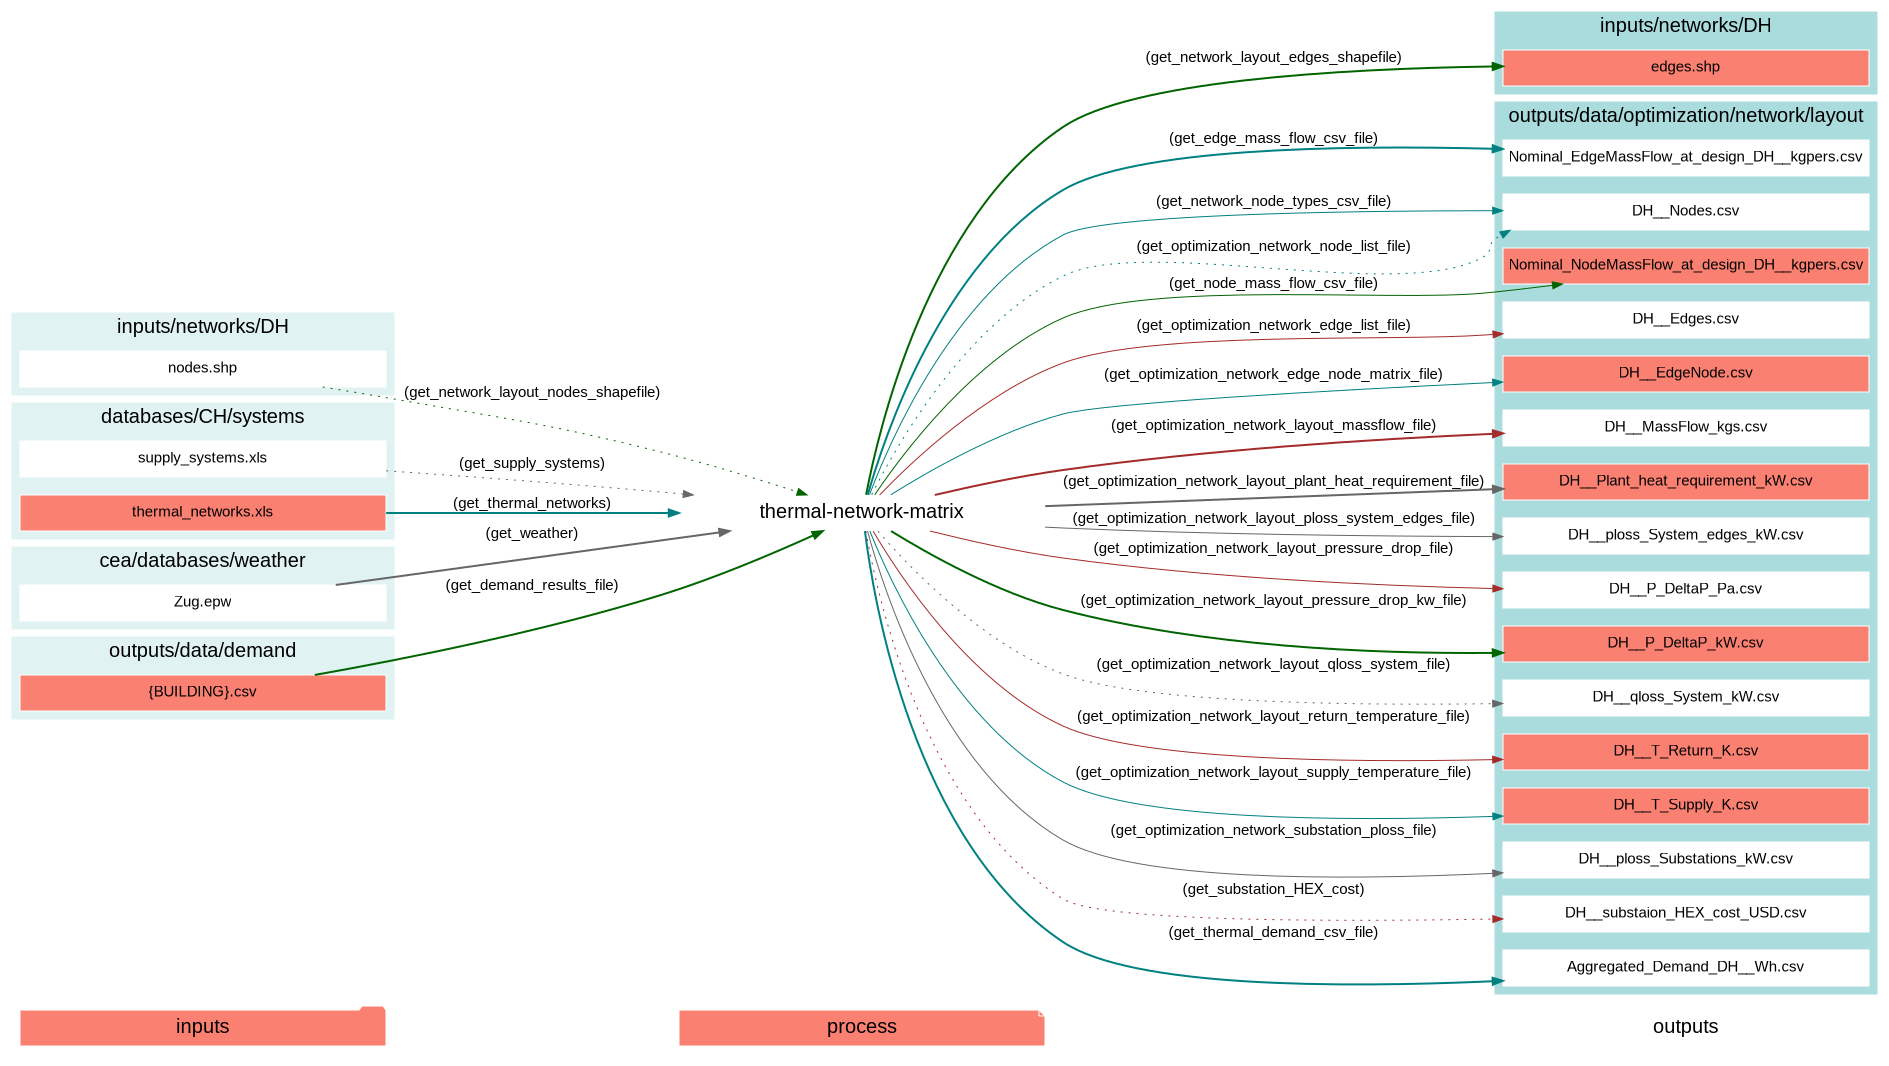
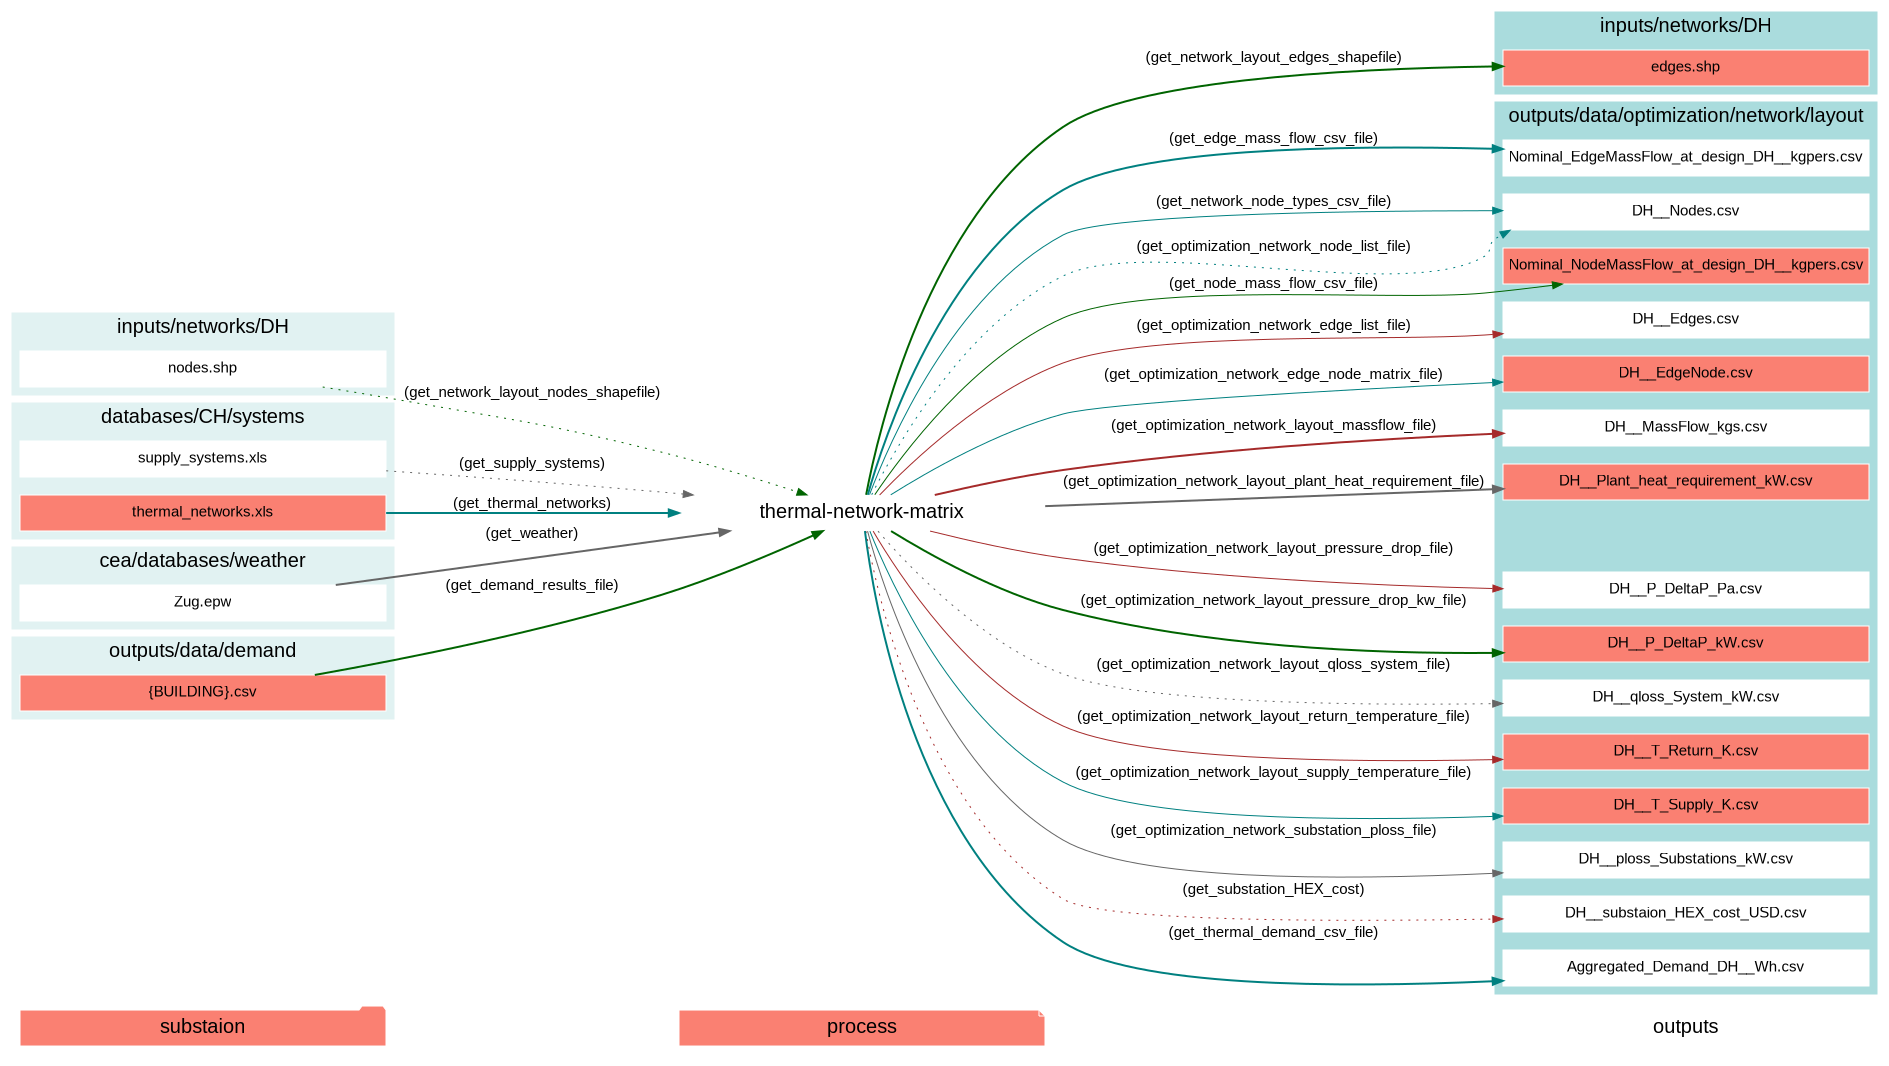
  digraph {
    fontname=arial
    newrank=true
    rankdir=LR
    node [color=white fillcolor=white fixedsize=true fontname=arial fontsize=15 shape=box style=filled]
    edge [fontname=arial fontsize=15 style=bold color=teal]
    process [fillcolor=salmon fontsize=20 shape=note width=5.085]
    outputs [fontsize=20 shape=folder width=5.085]
-   inputs [fillcolor=salmon fontsize=20 shape=folder width=5.085]
+   inputs [fillcolor=salmon fontsize=20 shape=folder width=5.085 label=substaion]
    "nodes.shp" [width=5.085]
    "supply_systems.xls" [width=5.085]
    "thermal_networks.xls" [fillcolor=salmon width=5.085]
    "Zug.epw" [width=5.085]
    "edges.shp" [fillcolor=salmon width=5.085]
    "{BUILDING}.csv" [fillcolor=salmon width=5.085]
    "Nominal_EdgeMassFlow_at_design_DH__kgpers.csv" [width=5.085]
    "DH__Nodes.csv" [width=5.085]
    "Nominal_NodeMassFlow_at_design_DH__kgpers.csv" [fillcolor=salmon width=5.085]
    "DH__Edges.csv" [width=5.085]
    "DH__EdgeNode.csv" [fillcolor=salmon width=5.085]
    "DH__MassFlow_kgs.csv" [width=5.085]
    "DH__Plant_heat_requirement_kW.csv" [fillcolor=salmon width=5.085]
-   "DH__ploss_System_edges_kW.csv" [width=5.085]
    "DH__P_DeltaP_Pa.csv" [width=5.085]
    "DH__P_DeltaP_kW.csv" [fillcolor=salmon width=5.085]
    "DH__qloss_System_kW.csv" [width=5.085]
    "DH__T_Return_K.csv" [fillcolor=salmon width=5.085]
    "DH__T_Supply_K.csv" [fillcolor=salmon width=5.085]
    "DH__ploss_Substations_kW.csv" [width=5.085]
    "DH__substaion_HEX_cost_USD.csv" [width=5.085]
    "Aggregated_Demand_DH__Wh.csv" [width=5.085]
    "thermal-network-matrix" [fontsize=20 shape=note width=5.085]
    subgraph cluster_1 {
      fontsize=25
      style=invis
      process
      outputs
      inputs
    }
    subgraph cluster_2 {
      color="#E1F2F2"
      fontsize=20
      label="inputs/networks/DH"
      rank=same
      style=filled
      "nodes.shp"
    }
    subgraph cluster_3 {
      color="#E1F2F2"
      fontsize=20
      label="cea/databases/weather"
      rank=same
      style=filled
      "Zug.epw"
    }
    subgraph cluster_4 {
      color="#E1F2F2"
      fontsize=20
      label="databases/CH/systems"
      rank=same
      style=filled
      "supply_systems.xls"
      "thermal_networks.xls"
    }
    subgraph cluster_5 {
      color="#aadcdd"
      fontsize=20
      label="inputs/networks/DH"
      rank=same
      style=filled
      "edges.shp"
    }
    subgraph cluster_6 {
      color="#E1F2F2"
      fontsize=20
      label="outputs/data/demand"
      rank=same
      style=filled
      "{BUILDING}.csv"
    }
    subgraph cluster_7 {
      color="#aadcdd"
      fontsize=20
      label="outputs/data/optimization/network/layout"
      rank=same
      style=filled
      "Nominal_EdgeMassFlow_at_design_DH__kgpers.csv"
      "DH__Nodes.csv"
      "Nominal_NodeMassFlow_at_design_DH__kgpers.csv"
      "DH__Edges.csv"
      "DH__EdgeNode.csv"
      "DH__MassFlow_kgs.csv"
      "DH__Plant_heat_requirement_kW.csv"
-     "DH__ploss_System_edges_kW.csv"
      "DH__P_DeltaP_Pa.csv"
      "DH__P_DeltaP_kW.csv"
      "DH__qloss_System_kW.csv"
      "DH__T_Return_K.csv"
      "DH__T_Supply_K.csv"
      "DH__ploss_Substations_kW.csv"
      "DH__substaion_HEX_cost_USD.csv"
      "Aggregated_Demand_DH__Wh.csv"
    }
    process -> outputs [style=invis color=""]
    inputs -> process [style=invis color=""]
    "nodes.shp" -> "thermal-network-matrix" [color=darkgreen label="(get_network_layout_nodes_shapefile)" style=dotted]
    "supply_systems.xls" -> "thermal-network-matrix" [color=gray40 label="(get_supply_systems)" style=dotted]
    "thermal_networks.xls" -> "thermal-network-matrix" [label="(get_thermal_networks)"]
    "Zug.epw" -> "thermal-network-matrix" [color=gray40 label="(get_weather)"]
    "{BUILDING}.csv" -> "thermal-network-matrix" [color=darkgreen label="(get_demand_results_file)"]
    "thermal-network-matrix" -> "edges.shp" [color=darkgreen label="(get_network_layout_edges_shapefile)"]
    "thermal-network-matrix" -> "Nominal_EdgeMassFlow_at_design_DH__kgpers.csv" [label="(get_edge_mass_flow_csv_file)"]
    "thermal-network-matrix" -> "DH__Nodes.csv" [label="(get_network_node_types_csv_file)" style=solid]
    "thermal-network-matrix" -> "DH__Nodes.csv" [label="(get_optimization_network_node_list_file)" style=dotted]
    "thermal-network-matrix" -> "Nominal_NodeMassFlow_at_design_DH__kgpers.csv" [color=darkgreen label="(get_node_mass_flow_csv_file)" style=solid]
    "thermal-network-matrix" -> "DH__Edges.csv" [color=brown label="(get_optimization_network_edge_list_file)" style=solid]
    "thermal-network-matrix" -> "DH__EdgeNode.csv" [label="(get_optimization_network_edge_node_matrix_file)" style=solid]
    "thermal-network-matrix" -> "DH__MassFlow_kgs.csv" [color=brown label="(get_optimization_network_layout_massflow_file)"]
    "thermal-network-matrix" -> "DH__Plant_heat_requirement_kW.csv" [color=gray40 label="(get_optimization_network_layout_plant_heat_requirement_file)"]
-   "thermal-network-matrix" -> "DH__ploss_System_edges_kW.csv" [color=gray40 label="(get_optimization_network_layout_ploss_system_edges_file)" style=solid]
    "thermal-network-matrix" -> "DH__P_DeltaP_Pa.csv" [color=brown label="(get_optimization_network_layout_pressure_drop_file)" style=solid]
    "thermal-network-matrix" -> "DH__P_DeltaP_kW.csv" [color=darkgreen label="(get_optimization_network_layout_pressure_drop_kw_file)"]
    "thermal-network-matrix" -> "DH__qloss_System_kW.csv" [color=gray40 label="(get_optimization_network_layout_qloss_system_file)" style=dotted]
    "thermal-network-matrix" -> "DH__T_Return_K.csv" [color=brown label="(get_optimization_network_layout_return_temperature_file)" style=solid]
    "thermal-network-matrix" -> "DH__T_Supply_K.csv" [label="(get_optimization_network_layout_supply_temperature_file)" style=solid]
    "thermal-network-matrix" -> "DH__ploss_Substations_kW.csv" [color=gray40 label="(get_optimization_network_substation_ploss_file)" style=solid]
    "thermal-network-matrix" -> "DH__substaion_HEX_cost_USD.csv" [color=brown label="(get_substation_HEX_cost)" style=dotted]
    "thermal-network-matrix" -> "Aggregated_Demand_DH__Wh.csv" [label="(get_thermal_demand_csv_file)"]
  }
